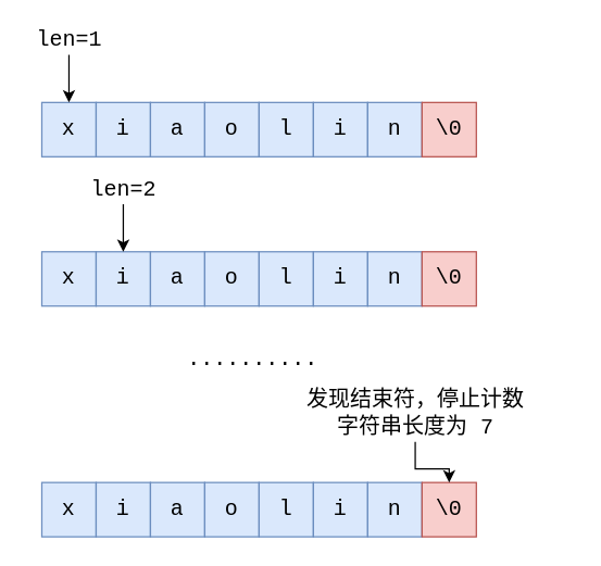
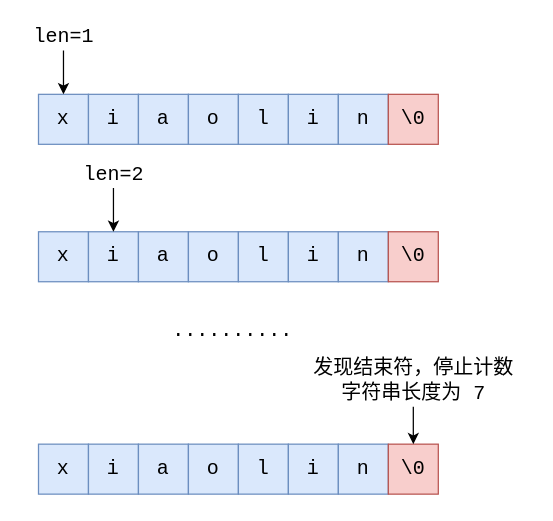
  <mxCell id="0" />
  <mxCell id="1" parent="0" />
  <mxCell id="2" value="x" style="rounded=0;whiteSpace=wrap;html=1;fontSize=16;fontFamily=Courier New;fillColor=#dae8fc;strokeColor=#6c8ebf;" vertex="1" parent="1"><mxGeometry x="30" y="75" width="40" height="40" as="geometry" /></mxCell>
  <mxCell id="3" value="i" style="rounded=0;whiteSpace=wrap;html=1;fontSize=16;fontFamily=Courier New;fillColor=#dae8fc;strokeColor=#6c8ebf;" vertex="1" parent="1"><mxGeometry x="70" y="75" width="40" height="40" as="geometry" /></mxCell>
  <mxCell id="4" value="a" style="rounded=0;whiteSpace=wrap;html=1;fontSize=16;fontFamily=Courier New;fillColor=#dae8fc;strokeColor=#6c8ebf;" vertex="1" parent="1"><mxGeometry x="110" y="75" width="40" height="40" as="geometry" /></mxCell>
  <mxCell id="5" value="o" style="rounded=0;whiteSpace=wrap;html=1;fontSize=16;fontFamily=Courier New;fillColor=#dae8fc;strokeColor=#6c8ebf;" vertex="1" parent="1"><mxGeometry x="150" y="75" width="40" height="40" as="geometry" /></mxCell>
  <mxCell id="6" value="l" style="rounded=0;whiteSpace=wrap;html=1;fontSize=16;fontFamily=Courier New;fillColor=#dae8fc;strokeColor=#6c8ebf;" vertex="1" parent="1"><mxGeometry x="190" y="75" width="40" height="40" as="geometry" /></mxCell>
  <mxCell id="7" value="i" style="rounded=0;whiteSpace=wrap;html=1;fontSize=16;fontFamily=Courier New;fillColor=#dae8fc;strokeColor=#6c8ebf;" vertex="1" parent="1"><mxGeometry x="230" y="75" width="40" height="40" as="geometry" /></mxCell>
  <mxCell id="8" value="n" style="rounded=0;whiteSpace=wrap;html=1;fontSize=16;fontFamily=Courier New;fillColor=#dae8fc;strokeColor=#6c8ebf;" vertex="1" parent="1"><mxGeometry x="270" y="75" width="40" height="40" as="geometry" /></mxCell>
  <mxCell id="9" value="\0" style="rounded=0;whiteSpace=wrap;html=1;fontSize=16;fontFamily=Courier New;fillColor=#f8cecc;strokeColor=#b85450;" vertex="1" parent="1"><mxGeometry x="310" y="75" width="40" height="40" as="geometry" /></mxCell>
  <mxCell id="10" style="edgeStyle=orthogonalEdgeStyle;rounded=0;orthogonalLoop=1;jettySize=auto;html=1;entryX=0.5;entryY=0;entryDx=0;entryDy=0;fontFamily=Courier New;fontSize=16;" edge="1" parent="1" source="11" target="2"><mxGeometry relative="1" as="geometry" /></mxCell>
  <mxCell id="11" value="len=1" style="text;html=1;align=center;verticalAlign=middle;resizable=0;points=[];autosize=1;fontSize=16;fontFamily=Courier New;" vertex="1" parent="1"><mxGeometry x="20" y="20" width="60" height="20" as="geometry" /></mxCell>
  <mxCell id="12" value="x" style="rounded=0;whiteSpace=wrap;html=1;fontSize=16;fontFamily=Courier New;fillColor=#dae8fc;strokeColor=#6c8ebf;" vertex="1" parent="1"><mxGeometry x="30" y="185" width="40" height="40" as="geometry" /></mxCell>
  <mxCell id="13" value="i" style="rounded=0;whiteSpace=wrap;html=1;fontSize=16;fontFamily=Courier New;fillColor=#dae8fc;strokeColor=#6c8ebf;" vertex="1" parent="1"><mxGeometry x="70" y="185" width="40" height="40" as="geometry" /></mxCell>
  <mxCell id="14" value="a" style="rounded=0;whiteSpace=wrap;html=1;fontSize=16;fontFamily=Courier New;fillColor=#dae8fc;strokeColor=#6c8ebf;" vertex="1" parent="1"><mxGeometry x="110" y="185" width="40" height="40" as="geometry" /></mxCell>
  <mxCell id="15" value="o" style="rounded=0;whiteSpace=wrap;html=1;fontSize=16;fontFamily=Courier New;fillColor=#dae8fc;strokeColor=#6c8ebf;" vertex="1" parent="1"><mxGeometry x="150" y="185" width="40" height="40" as="geometry" /></mxCell>
  <mxCell id="16" value="l" style="rounded=0;whiteSpace=wrap;html=1;fontSize=16;fontFamily=Courier New;fillColor=#dae8fc;strokeColor=#6c8ebf;" vertex="1" parent="1"><mxGeometry x="190" y="185" width="40" height="40" as="geometry" /></mxCell>
  <mxCell id="17" value="i" style="rounded=0;whiteSpace=wrap;html=1;fontSize=16;fontFamily=Courier New;fillColor=#dae8fc;strokeColor=#6c8ebf;" vertex="1" parent="1"><mxGeometry x="230" y="185" width="40" height="40" as="geometry" /></mxCell>
  <mxCell id="18" value="n" style="rounded=0;whiteSpace=wrap;html=1;fontSize=16;fontFamily=Courier New;fillColor=#dae8fc;strokeColor=#6c8ebf;" vertex="1" parent="1"><mxGeometry x="270" y="185" width="40" height="40" as="geometry" /></mxCell>
  <mxCell id="19" value="\0" style="rounded=0;whiteSpace=wrap;html=1;fontSize=16;fontFamily=Courier New;fillColor=#f8cecc;strokeColor=#b85450;" vertex="1" parent="1"><mxGeometry x="310" y="185" width="40" height="40" as="geometry" /></mxCell>
  <mxCell id="20" style="edgeStyle=orthogonalEdgeStyle;rounded=0;orthogonalLoop=1;jettySize=auto;html=1;entryX=0.5;entryY=0;entryDx=0;entryDy=0;fontFamily=Courier New;fontSize=16;" edge="1" parent="1" source="21" target="13"><mxGeometry relative="1" as="geometry" /></mxCell>
  <mxCell id="21" value="len=2" style="text;html=1;align=center;verticalAlign=middle;resizable=0;points=[];autosize=1;fontSize=16;fontFamily=Courier New;" vertex="1" parent="1"><mxGeometry x="60" y="130" width="60" height="20" as="geometry" /></mxCell>
  <mxCell id="22" value="x" style="rounded=0;whiteSpace=wrap;html=1;fontSize=16;fontFamily=Courier New;fillColor=#dae8fc;strokeColor=#6c8ebf;" vertex="1" parent="1"><mxGeometry x="30" y="355" width="40" height="40" as="geometry" /></mxCell>
  <mxCell id="23" value="i" style="rounded=0;whiteSpace=wrap;html=1;fontSize=16;fontFamily=Courier New;fillColor=#dae8fc;strokeColor=#6c8ebf;" vertex="1" parent="1"><mxGeometry x="70" y="355" width="40" height="40" as="geometry" /></mxCell>
  <mxCell id="24" value="a" style="rounded=0;whiteSpace=wrap;html=1;fontSize=16;fontFamily=Courier New;fillColor=#dae8fc;strokeColor=#6c8ebf;" vertex="1" parent="1"><mxGeometry x="110" y="355" width="40" height="40" as="geometry" /></mxCell>
  <mxCell id="25" value="o" style="rounded=0;whiteSpace=wrap;html=1;fontSize=16;fontFamily=Courier New;fillColor=#dae8fc;strokeColor=#6c8ebf;" vertex="1" parent="1"><mxGeometry x="150" y="355" width="40" height="40" as="geometry" /></mxCell>
  <mxCell id="26" value="l" style="rounded=0;whiteSpace=wrap;html=1;fontSize=16;fontFamily=Courier New;fillColor=#dae8fc;strokeColor=#6c8ebf;" vertex="1" parent="1"><mxGeometry x="190" y="355" width="40" height="40" as="geometry" /></mxCell>
  <mxCell id="27" value="i" style="rounded=0;whiteSpace=wrap;html=1;fontSize=16;fontFamily=Courier New;fillColor=#dae8fc;strokeColor=#6c8ebf;" vertex="1" parent="1"><mxGeometry x="230" y="355" width="40" height="40" as="geometry" /></mxCell>
  <mxCell id="28" value="n" style="rounded=0;whiteSpace=wrap;html=1;fontSize=16;fontFamily=Courier New;fillColor=#dae8fc;strokeColor=#6c8ebf;" vertex="1" parent="1"><mxGeometry x="270" y="355" width="40" height="40" as="geometry" /></mxCell>
  <mxCell id="29" value="\0" style="rounded=0;whiteSpace=wrap;html=1;fontSize=16;fontFamily=Courier New;fillColor=#f8cecc;strokeColor=#b85450;" vertex="1" parent="1"><mxGeometry x="310" y="355" width="40" height="40" as="geometry" /></mxCell>
  <mxCell id="30" style="edgeStyle=orthogonalEdgeStyle;rounded=0;orthogonalLoop=1;jettySize=auto;html=1;entryX=0.5;entryY=0;entryDx=0;entryDy=0;fontFamily=Courier New;fontSize=16;" edge="1" parent="1" source="31" target="29"><mxGeometry relative="1" as="geometry"><mxPoint x="330" y="335" as="targetPoint" /></mxGeometry></mxCell>
- <mxCell id="31" value="发现结束符，停止计数&lt;br&gt;字符串长度为 7" style="text;html=1;align=center;verticalAlign=middle;resizable=0;points=[];autosize=1;fontSize=16;fontFamily=Courier New;" vertex="1" parent="1"><mxGeometry x="215" y="285" width="180" height="40" as="geometry" /></mxCell>
+ <mxCell id="31" value="发现结束符，停止计数&lt;br&gt;字符串长度为 7" style="text;html=1;align=center;verticalAlign=middle;resizable=0;points=[];autosize=1;fontSize=16;fontFamily=Courier New;" vertex="1" parent="1"><mxGeometry x="240" y="285" width="180" height="40" as="geometry" /></mxCell>
  <mxCell id="32" value=".........." style="text;html=1;align=center;verticalAlign=middle;resizable=0;points=[];autosize=1;fontSize=16;fontFamily=Courier New;" vertex="1" parent="1"><mxGeometry x="130" y="255" width="110" height="20" as="geometry" /></mxCell>
